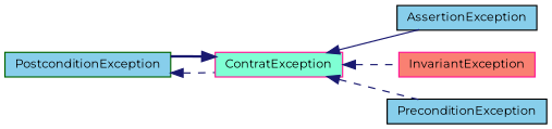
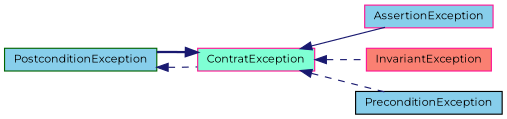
  digraph {
    fontname=Montserrat
    rankdir=LR
    node [color=deeppink fillcolor=skyblue fontname=Montserrat fontsize=10 shape=record style=filled]
    edge [color=midnightblue dir=back fontname=Montserrat fontsize=10 labelfontname=Helvetica labelfontsize=10 style=dashed]
    n1 [color=darkgreen height=0.2 label=PostconditionException width=0.4]
    n2 [fillcolor=aquamarine height=0.2 label=ContratException width=0.4]
-   n3 [color=black height=0.2 label=AssertionException width=0.4]
+   n3 [height=0.2 label=AssertionException width=0.4]
    n4 [fillcolor=salmon height=0.2 label=InvariantException width=0.4]
    n5 [color=black height=0.2 label=PreconditionException width=0.4]
    n1 -> n2
    n2 -> n1 [style=bold]
    n2 -> n3 [style=solid]
    n2 -> n4
    n2 -> n5
  }
